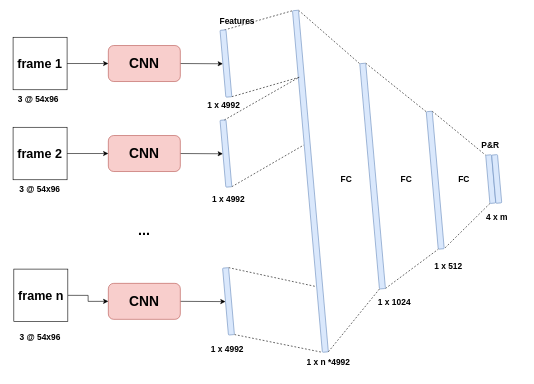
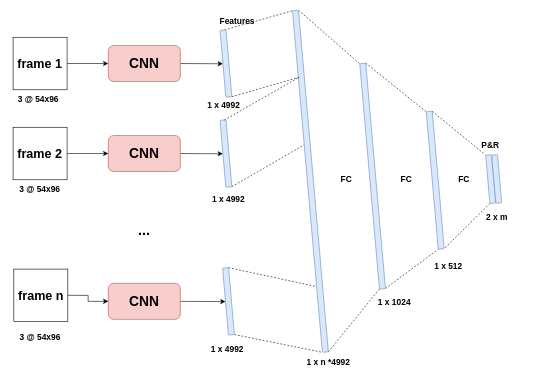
  <mxCell id="0" />
  <mxCell id="1" parent="0" />
  <mxCell id="2" value="&lt;font style=&quot;font-size: 14px;&quot;&gt;1 x 1024&lt;/font&gt;" style="text;html=1;strokeColor=none;fillColor=none;align=center;verticalAlign=middle;whiteSpace=wrap;rounded=0;fontStyle=1;fontSize=14;" parent="1" vertex="1"><mxGeometry x="627" y="489.25" width="60" height="30" as="geometry" /></mxCell>
  <mxCell id="3" value="&lt;font style=&quot;font-size: 14px;&quot;&gt;1 x 512&lt;/font&gt;" style="text;html=1;strokeColor=none;fillColor=none;align=center;verticalAlign=middle;whiteSpace=wrap;rounded=0;fontStyle=1;fontSize=14;" parent="1" vertex="1"><mxGeometry x="717" y="428" width="60" height="30" as="geometry" /></mxCell>
  <mxCell id="4" value="FC" style="text;html=1;strokeColor=none;fillColor=none;align=center;verticalAlign=middle;whiteSpace=wrap;rounded=0;fontStyle=1;fontSize=14;" parent="1" vertex="1"><mxGeometry x="742.63" y="284.15" width="60" height="30" as="geometry" /></mxCell>
  <mxCell id="5" value="" style="rounded=1;whiteSpace=wrap;html=1;glass=0;fontFamily=Helvetica;fontSize=14;fontColor=default;strokeColor=#6c8ebf;fillColor=#dae8fc;rotation=85;fontStyle=1" parent="1" vertex="1"><mxGeometry x="609.88" y="294.86" width="230" height="10" as="geometry" /></mxCell>
  <mxCell id="6" value="" style="endArrow=none;dashed=1;html=1;rounded=0;fontFamily=Helvetica;fontSize=14;fontColor=default;entryX=0;entryY=1;entryDx=0;entryDy=0;exitX=0;exitY=0;exitDx=0;exitDy=0;fontStyle=1" parent="1" source="5" target="8" edge="1"><mxGeometry width="50" height="50" relative="1" as="geometry"><mxPoint x="639.39" y="335.41" as="sourcePoint" /><mxPoint x="852.699" y="229.324" as="targetPoint" /></mxGeometry></mxCell>
  <mxCell id="7" value="" style="endArrow=none;dashed=1;html=1;rounded=0;fontFamily=Helvetica;fontSize=14;fontColor=default;exitX=1;exitY=1;exitDx=0;exitDy=0;entryX=1;entryY=0;entryDx=0;entryDy=0;fontStyle=1" parent="1" source="8" target="5" edge="1"><mxGeometry width="50" height="50" relative="1" as="geometry"><mxPoint x="869.809" y="424.887" as="sourcePoint" /><mxPoint x="789.39" y="515.41" as="targetPoint" /></mxGeometry></mxCell>
  <mxCell id="8" value="" style="rounded=1;whiteSpace=wrap;html=1;glass=0;fontFamily=Helvetica;fontSize=14;fontColor=default;strokeColor=#6c8ebf;fillColor=#dae8fc;rotation=85;fontStyle=1" parent="1" vertex="1"><mxGeometry x="777" y="293.11" width="80.73" height="9.77" as="geometry" /></mxCell>
  <mxCell id="9" style="edgeStyle=none;shape=connector;rounded=0;orthogonalLoop=1;jettySize=auto;html=1;exitX=0;exitY=0;exitDx=0;exitDy=0;entryX=0;entryY=1;entryDx=0;entryDy=0;dashed=1;labelBackgroundColor=default;fontFamily=Helvetica;fontSize=11;fontColor=default;endArrow=none;endFill=0;strokeColor=default;" edge="1" parent="1" source="10" target="48"><mxGeometry relative="1" as="geometry" /></mxCell>
  <mxCell id="10" value="" style="rounded=1;whiteSpace=wrap;html=1;glass=0;fontFamily=Helvetica;fontSize=14;fontColor=default;strokeColor=#6c8ebf;fillColor=#dae8fc;rotation=85;fontStyle=1" parent="1" vertex="1"><mxGeometry x="231.13" y="296.62" width="571.5" height="10" as="geometry" /></mxCell>
  <mxCell id="11" value="" style="rounded=1;whiteSpace=wrap;html=1;glass=0;fontFamily=Helvetica;fontSize=14;fontColor=default;strokeColor=#6c8ebf;fillColor=#dae8fc;rotation=85;fontStyle=1" parent="1" vertex="1"><mxGeometry x="786.98" y="292.88" width="80.73" height="9.77" as="geometry" /></mxCell>
  <mxCell id="12" value="&lt;span style=&quot;font-size: 14px;&quot;&gt;&lt;font style=&quot;font-size: 14px;&quot;&gt;P&amp;amp;R&lt;/font&gt;&lt;/span&gt;" style="text;html=1;strokeColor=none;fillColor=none;align=center;verticalAlign=middle;whiteSpace=wrap;rounded=0;fontStyle=1;fontSize=14;" parent="1" vertex="1"><mxGeometry x="787.37" y="226.62" width="60" height="30" as="geometry" /></mxCell>
- <mxCell id="13" value="&lt;span style=&quot;font-size: 14px;&quot;&gt;&lt;font style=&quot;font-size: 14px;&quot;&gt;4 x m&lt;/font&gt;&lt;/span&gt;" style="text;html=1;strokeColor=none;fillColor=none;align=center;verticalAlign=middle;whiteSpace=wrap;rounded=0;fontStyle=1;fontSize=14;" parent="1" vertex="1"><mxGeometry x="797.73" y="346.62" width="60" height="30" as="geometry" /></mxCell>
+ <mxCell id="13" value="&lt;span style=&quot;font-size: 14px;&quot;&gt;&lt;font style=&quot;font-size: 14px;&quot;&gt;2 x m&lt;/font&gt;&lt;/span&gt;" style="text;html=1;strokeColor=none;fillColor=none;align=center;verticalAlign=middle;whiteSpace=wrap;rounded=0;fontStyle=1;fontSize=14;" parent="1" vertex="1"><mxGeometry x="797.73" y="346.62" width="60" height="30" as="geometry" /></mxCell>
  <mxCell id="14" value="Features" style="text;html=1;strokeColor=none;fillColor=none;align=center;verticalAlign=middle;whiteSpace=wrap;rounded=0;fontStyle=1;fontSize=14;" parent="1" vertex="1"><mxGeometry x="365.05" y="20.36" width="60" height="30" as="geometry" /></mxCell>
  <mxCell id="15" value="&lt;font style=&quot;font-size: 14px;&quot;&gt;1 x n *4992&lt;/font&gt;" style="text;html=1;strokeColor=none;fillColor=none;align=center;verticalAlign=middle;whiteSpace=wrap;rounded=0;fontStyle=1;fontSize=14;" parent="1" vertex="1"><mxGeometry x="507" y="588" width="80" height="30" as="geometry" /></mxCell>
  <mxCell id="16" style="edgeStyle=none;shape=connector;rounded=0;orthogonalLoop=1;jettySize=auto;html=1;exitX=1;exitY=0.5;exitDx=0;exitDy=0;entryX=0.5;entryY=1;entryDx=0;entryDy=0;labelBackgroundColor=default;fontFamily=Helvetica;fontSize=14;fontColor=default;endArrow=classic;endFill=1;strokeColor=default;fontStyle=1" parent="1" source="17" target="25" edge="1"><mxGeometry relative="1" as="geometry" /></mxCell>
  <mxCell id="17" value="&lt;h1 style=&quot;font-size: 23px;&quot;&gt;CNN&lt;/h1&gt;" style="rounded=1;whiteSpace=wrap;html=1;glass=0;fontFamily=Helvetica;fontSize=23;strokeColor=#b85450;fillColor=#f8cecc;fontStyle=1" parent="1" vertex="1"><mxGeometry x="180.05" y="75.36" width="120" height="60" as="geometry" /></mxCell>
  <mxCell id="18" style="edgeStyle=none;shape=connector;rounded=0;orthogonalLoop=1;jettySize=auto;html=1;exitX=1;exitY=0.5;exitDx=0;exitDy=0;entryX=0.5;entryY=1;entryDx=0;entryDy=0;labelBackgroundColor=default;fontFamily=Helvetica;fontSize=14;fontColor=default;endArrow=classic;endFill=1;strokeColor=default;fontStyle=1" parent="1" source="19" target="27" edge="1"><mxGeometry relative="1" as="geometry" /></mxCell>
  <mxCell id="19" value="&lt;h1 style=&quot;font-size: 23px;&quot;&gt;CNN&lt;/h1&gt;" style="rounded=1;whiteSpace=wrap;html=1;glass=0;fontFamily=Helvetica;fontSize=23;strokeColor=#b85450;fillColor=#f8cecc;fontStyle=1" parent="1" vertex="1"><mxGeometry x="180.05" y="225.36" width="120" height="60" as="geometry" /></mxCell>
  <mxCell id="20" style="rounded=0;orthogonalLoop=1;jettySize=auto;html=1;exitX=1;exitY=0.5;exitDx=0;exitDy=0;entryX=0.5;entryY=1;entryDx=0;entryDy=0;endArrow=classic;endFill=1;fontStyle=1;fontSize=14;" parent="1" source="21" target="32" edge="1"><mxGeometry relative="1" as="geometry" /></mxCell>
  <mxCell id="21" value="&lt;h1 style=&quot;font-size: 23px;&quot;&gt;CNN&lt;/h1&gt;" style="rounded=1;whiteSpace=wrap;html=1;glass=0;fontFamily=Helvetica;fontSize=23;strokeColor=#b85450;fillColor=#f8cecc;fontStyle=1" parent="1" vertex="1"><mxGeometry x="180.05" y="471.75" width="120" height="60" as="geometry" /></mxCell>
  <mxCell id="22" value="&lt;h1 style=&quot;font-size: 24px;&quot;&gt;...&lt;/h1&gt;" style="text;html=1;strokeColor=none;fillColor=none;align=center;verticalAlign=middle;whiteSpace=wrap;rounded=0;glass=0;fontFamily=Helvetica;fontSize=24;fontColor=default;fontStyle=1" parent="1" vertex="1"><mxGeometry x="210.05" y="368" width="60" height="30" as="geometry" /></mxCell>
  <mxCell id="23" style="edgeStyle=none;shape=connector;rounded=0;orthogonalLoop=1;jettySize=auto;html=1;exitX=0;exitY=0.25;exitDx=0;exitDy=0;entryX=0;entryY=1;entryDx=0;entryDy=0;dashed=1;labelBackgroundColor=default;fontFamily=Helvetica;fontSize=14;fontColor=default;endArrow=none;endFill=0;strokeColor=default;fontStyle=1" parent="1" source="25" target="10" edge="1"><mxGeometry relative="1" as="geometry" /></mxCell>
  <mxCell id="24" style="edgeStyle=none;shape=connector;rounded=0;orthogonalLoop=1;jettySize=auto;html=1;exitX=1;exitY=0;exitDx=0;exitDy=0;entryX=0.195;entryY=0.837;entryDx=0;entryDy=0;entryPerimeter=0;dashed=1;labelBackgroundColor=default;fontFamily=Helvetica;fontSize=14;fontColor=default;endArrow=none;endFill=0;strokeColor=default;fontStyle=1" parent="1" source="25" target="10" edge="1"><mxGeometry relative="1" as="geometry" /></mxCell>
  <mxCell id="25" value="" style="rounded=1;whiteSpace=wrap;html=1;glass=0;fontFamily=Helvetica;fontSize=14;fontColor=default;strokeColor=#6c8ebf;fillColor=#dae8fc;rotation=85;fontStyle=1" parent="1" vertex="1"><mxGeometry x="320.05" y="100.36" width="111.95" height="10" as="geometry" /></mxCell>
  <mxCell id="26" style="edgeStyle=none;shape=connector;rounded=0;orthogonalLoop=1;jettySize=auto;html=1;exitX=1;exitY=0;exitDx=0;exitDy=0;entryX=0.393;entryY=1.071;entryDx=0;entryDy=0;entryPerimeter=0;dashed=1;labelBackgroundColor=default;fontFamily=Helvetica;fontSize=14;fontColor=default;endArrow=none;endFill=0;strokeColor=default;fontStyle=1" parent="1" source="27" target="10" edge="1"><mxGeometry relative="1" as="geometry" /></mxCell>
  <mxCell id="27" value="" style="rounded=1;whiteSpace=wrap;html=1;glass=0;fontFamily=Helvetica;fontSize=14;fontColor=default;strokeColor=#6c8ebf;fillColor=#dae8fc;rotation=85;fontStyle=1" parent="1" vertex="1"><mxGeometry x="320.05" y="250.36" width="111.95" height="10" as="geometry" /></mxCell>
  <mxCell id="28" style="edgeStyle=none;shape=connector;rounded=0;orthogonalLoop=1;jettySize=auto;html=1;exitX=0.197;exitY=1.126;exitDx=0;exitDy=0;entryX=0;entryY=0.25;entryDx=0;entryDy=0;dashed=1;labelBackgroundColor=default;fontFamily=Helvetica;fontSize=14;fontColor=default;endArrow=none;endFill=0;strokeColor=default;exitPerimeter=0;fontStyle=1" parent="1" source="10" target="27" edge="1"><mxGeometry relative="1" as="geometry" /></mxCell>
  <mxCell id="29" style="edgeStyle=none;shape=connector;rounded=0;orthogonalLoop=1;jettySize=auto;html=1;exitX=0.75;exitY=0;exitDx=0;exitDy=0;dashed=1;labelBackgroundColor=default;fontFamily=Helvetica;fontSize=14;fontColor=default;endArrow=none;endFill=0;strokeColor=default;fontStyle=1" parent="1" source="19" target="19" edge="1"><mxGeometry relative="1" as="geometry" /></mxCell>
  <mxCell id="30" style="edgeStyle=none;shape=connector;rounded=0;orthogonalLoop=1;jettySize=auto;html=1;exitX=1;exitY=0;exitDx=0;exitDy=0;entryX=1;entryY=1;entryDx=0;entryDy=0;dashed=1;labelBackgroundColor=default;fontFamily=Helvetica;fontSize=14;fontColor=default;endArrow=none;endFill=0;strokeColor=default;fontStyle=1" parent="1" source="32" target="10" edge="1"><mxGeometry relative="1" as="geometry" /></mxCell>
  <mxCell id="31" style="edgeStyle=none;shape=connector;rounded=0;orthogonalLoop=1;jettySize=auto;html=1;exitX=0;exitY=0;exitDx=0;exitDy=0;entryX=0.807;entryY=1.153;entryDx=0;entryDy=0;entryPerimeter=0;dashed=1;labelBackgroundColor=default;fontFamily=Helvetica;fontSize=14;fontColor=default;endArrow=none;endFill=0;strokeColor=default;fontStyle=1" parent="1" source="32" target="10" edge="1"><mxGeometry relative="1" as="geometry" /></mxCell>
  <mxCell id="32" value="" style="rounded=1;whiteSpace=wrap;html=1;glass=0;fontFamily=Helvetica;fontSize=14;fontColor=default;strokeColor=#6c8ebf;fillColor=#dae8fc;rotation=85;fontStyle=1" parent="1" vertex="1"><mxGeometry x="324.35" y="496.75" width="111.95" height="10" as="geometry" /></mxCell>
  <mxCell id="33" style="edgeStyle=orthogonalEdgeStyle;shape=connector;rounded=0;orthogonalLoop=1;jettySize=auto;html=1;exitX=1;exitY=0.5;exitDx=0;exitDy=0;entryX=0;entryY=0.5;entryDx=0;entryDy=0;labelBackgroundColor=default;fontFamily=Helvetica;fontSize=14;fontColor=default;endArrow=classic;endFill=1;strokeColor=default;fontStyle=1" parent="1" source="34" target="17" edge="1"><mxGeometry relative="1" as="geometry" /></mxCell>
  <mxCell id="34" value="frame 1" style="rounded=0;whiteSpace=wrap;html=1;fontFamily=Helvetica;fontSize=21;fontColor=default;fontStyle=1" parent="1" vertex="1"><mxGeometry x="21.3" y="61.61" width="90" height="87.5" as="geometry" /></mxCell>
  <mxCell id="35" style="edgeStyle=orthogonalEdgeStyle;shape=connector;rounded=0;orthogonalLoop=1;jettySize=auto;html=1;exitX=1;exitY=0.5;exitDx=0;exitDy=0;entryX=0;entryY=0.5;entryDx=0;entryDy=0;labelBackgroundColor=default;fontFamily=Helvetica;fontSize=14;fontColor=default;endArrow=classic;endFill=1;strokeColor=default;fontStyle=1" parent="1" source="36" target="19" edge="1"><mxGeometry relative="1" as="geometry" /></mxCell>
  <mxCell id="36" value="frame 2" style="rounded=0;whiteSpace=wrap;html=1;fontFamily=Helvetica;fontSize=21;fontColor=default;fontStyle=1" parent="1" vertex="1"><mxGeometry x="21.3" y="211.61" width="90" height="87.5" as="geometry" /></mxCell>
  <mxCell id="37" style="edgeStyle=orthogonalEdgeStyle;shape=connector;rounded=0;orthogonalLoop=1;jettySize=auto;html=1;exitX=1;exitY=0.5;exitDx=0;exitDy=0;entryX=0;entryY=0.5;entryDx=0;entryDy=0;labelBackgroundColor=default;fontFamily=Helvetica;fontSize=14;fontColor=default;endArrow=classic;endFill=1;strokeColor=default;fontStyle=1" parent="1" source="38" target="21" edge="1"><mxGeometry relative="1" as="geometry" /></mxCell>
  <mxCell id="38" value="frame n" style="rounded=0;whiteSpace=wrap;html=1;fontFamily=Helvetica;fontSize=21;fontColor=default;fontStyle=1" parent="1" vertex="1"><mxGeometry x="22.55" y="448" width="90" height="87.5" as="geometry" /></mxCell>
  <mxCell id="39" value="&lt;font style=&quot;font-size: 14px;&quot;&gt;3 @ 54x96&lt;/font&gt;" style="text;html=1;strokeColor=none;fillColor=none;align=center;verticalAlign=middle;whiteSpace=wrap;rounded=0;fontStyle=1;fontSize=14;" parent="1" vertex="1"><mxGeometry x="21.3" y="149.11" width="85" height="31.25" as="geometry" /></mxCell>
  <mxCell id="40" value="&lt;font style=&quot;font-size: 14px;&quot;&gt;3 @ 54x96&lt;/font&gt;" style="text;html=1;strokeColor=none;fillColor=none;align=center;verticalAlign=middle;whiteSpace=wrap;rounded=0;fontStyle=1;fontSize=14;" parent="1" vertex="1"><mxGeometry x="20.05" y="545.5" width="92.5" height="31.25" as="geometry" /></mxCell>
  <mxCell id="41" value="&lt;font style=&quot;font-size: 14px;&quot;&gt;3 @ 54x96&lt;/font&gt;" style="text;html=1;strokeColor=none;fillColor=none;align=center;verticalAlign=middle;whiteSpace=wrap;rounded=0;fontStyle=1;fontSize=14;" parent="1" vertex="1"><mxGeometry x="21.3" y="299.11" width="90" height="31.25" as="geometry" /></mxCell>
  <mxCell id="42" value="&lt;font style=&quot;font-size: 14px;&quot;&gt;1 x 4992&amp;nbsp;&lt;/font&gt;" style="text;html=1;strokeColor=none;fillColor=none;align=center;verticalAlign=middle;whiteSpace=wrap;rounded=0;fontStyle=1;fontSize=14;" parent="1" vertex="1"><mxGeometry x="340.05" y="160.36" width="69.03" height="30" as="geometry" /></mxCell>
  <mxCell id="43" value="&lt;font style=&quot;font-size: 14px;&quot;&gt;1 x 4992&amp;nbsp;&lt;/font&gt;" style="text;html=1;strokeColor=none;fillColor=none;align=center;verticalAlign=middle;whiteSpace=wrap;rounded=0;fontStyle=1;fontSize=14;" parent="1" vertex="1"><mxGeometry x="350.05" y="316.62" width="65" height="30" as="geometry" /></mxCell>
  <mxCell id="44" value="&lt;font style=&quot;font-size: 14px;&quot;&gt;1 x 4992&amp;nbsp;&lt;/font&gt;" style="text;html=1;strokeColor=none;fillColor=none;align=center;verticalAlign=middle;whiteSpace=wrap;rounded=0;fontStyle=1;fontSize=14;" parent="1" vertex="1"><mxGeometry x="345.81" y="566.75" width="69.03" height="30" as="geometry" /></mxCell>
  <mxCell id="45" style="edgeStyle=none;rounded=0;orthogonalLoop=1;jettySize=auto;html=1;exitX=0;exitY=0;exitDx=0;exitDy=0;entryX=0;entryY=1;entryDx=0;entryDy=0;dashed=1;endArrow=none;endFill=0;" edge="1" parent="1" source="48" target="5"><mxGeometry relative="1" as="geometry" /></mxCell>
  <mxCell id="46" style="edgeStyle=none;shape=connector;rounded=0;orthogonalLoop=1;jettySize=auto;html=1;exitX=1;exitY=0;exitDx=0;exitDy=0;entryX=1;entryY=1;entryDx=0;entryDy=0;dashed=1;labelBackgroundColor=default;fontFamily=Helvetica;fontSize=11;fontColor=default;endArrow=none;endFill=0;strokeColor=default;" edge="1" parent="1" source="48" target="5"><mxGeometry relative="1" as="geometry" /></mxCell>
  <mxCell id="47" style="edgeStyle=none;shape=connector;rounded=0;orthogonalLoop=1;jettySize=auto;html=1;exitX=1;exitY=1;exitDx=0;exitDy=0;entryX=1;entryY=0;entryDx=0;entryDy=0;dashed=1;labelBackgroundColor=default;fontFamily=Helvetica;fontSize=11;fontColor=default;endArrow=none;endFill=0;strokeColor=default;" edge="1" parent="1" source="48" target="10"><mxGeometry relative="1" as="geometry" /></mxCell>
  <mxCell id="48" value="" style="rounded=1;whiteSpace=wrap;html=1;glass=0;fontFamily=Helvetica;fontSize=14;fontColor=default;strokeColor=#6c8ebf;fillColor=#dae8fc;rotation=85;fontStyle=1" vertex="1" parent="1"><mxGeometry x="432" y="288" width="376.95" height="10" as="geometry" /></mxCell>
  <mxCell id="49" value="FC" style="text;html=1;strokeColor=none;fillColor=none;align=center;verticalAlign=middle;whiteSpace=wrap;rounded=0;fontStyle=1;fontSize=14;" vertex="1" parent="1"><mxGeometry x="547" y="284.15" width="60" height="30" as="geometry" /></mxCell>
  <mxCell id="50" value="FC" style="text;html=1;strokeColor=none;fillColor=none;align=center;verticalAlign=middle;whiteSpace=wrap;rounded=0;fontStyle=1;fontSize=14;" vertex="1" parent="1"><mxGeometry x="647" y="284.15" width="60" height="30" as="geometry" /></mxCell>
